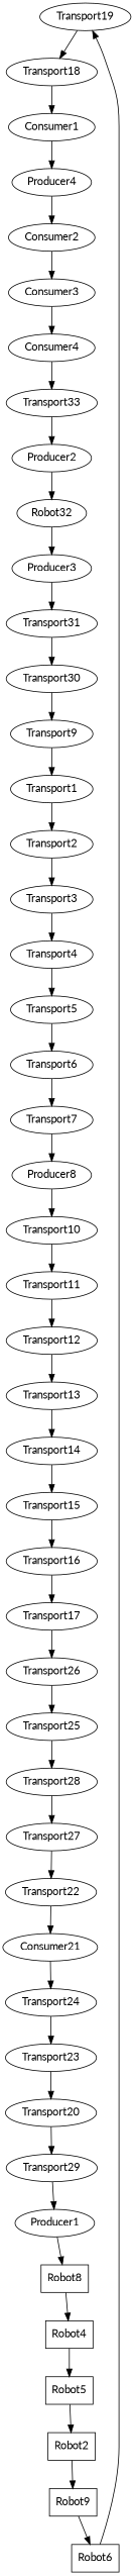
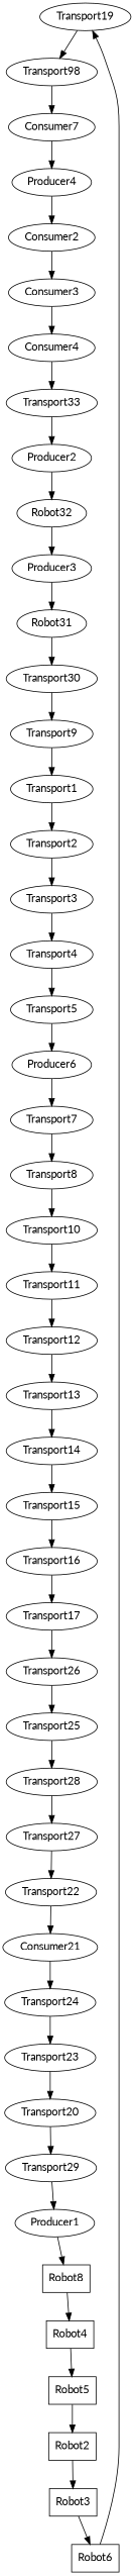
  digraph {
    concentrate=true
    fontname=Lato
    node [fontname=Lato shape=ellipse]
    edge [fontname=Lato]
    Transport19
-   Transport18
-   Consumer1
+   Transport18 [label=Transport98]
+   Consumer1 [label=Consumer7]
    Producer4
    Consumer2
    Consumer3
    Consumer4
    Transport33
    Producer2
    n10 [label=Robot32]
    Producer3
-   Transport31
+   Transport31 [label=Robot31]
    Transport30
    Transport9
    Transport1
    Transport2
    Transport3
    Transport4
    Transport5
-   Transport6
+   Transport6 [label=Producer6]
    Transport7
-   Transport8 [label=Producer8]
+   Transport8
    Transport10
    Transport11
    Transport12
    Transport13
    Transport14
    Transport15
    Transport16
    Transport17
    Transport26
    Transport25
    Transport28
    Transport27
    Transport22
    n36 [label=Consumer21]
    Transport24
    Transport23
    Transport20
    Transport29
    Producer1
    n42 [label=Robot8 shape=record]
    Robot4 [shape=record]
    Robot5 [shape=record]
    Robot2 [shape=record]
-   Robot3 [shape=record label=Robot9]
+   Robot3 [shape=record]
    Robot6 [shape=record]
    Transport19 -> Transport18
    Transport19 -> Transport18
    Transport18 -> Consumer1
    Transport18 -> Consumer1
    Consumer1 -> Producer4
    Consumer1 -> Producer4
    Producer4 -> Consumer2
    Producer4 -> Consumer2
    Consumer2 -> Consumer3
    Consumer2 -> Consumer3
    Consumer3 -> Consumer4
    Consumer3 -> Consumer4
    Consumer4 -> Transport33
    Consumer4 -> Transport33
    Transport33 -> Producer2
    Transport33 -> Producer2
    Producer2 -> n10
    Producer2 -> n10
    n10 -> Producer3
    n10 -> Producer3
    Producer3 -> Transport31
    Producer3 -> Transport31
    Transport31 -> Transport30
    Transport31 -> Transport30
    Transport30 -> Transport9
    Transport30 -> Transport9
    Transport9 -> Transport1
    Transport9 -> Transport1
    Transport1 -> Transport2
    Transport1 -> Transport2
    Transport2 -> Transport3
    Transport2 -> Transport3
    Transport3 -> Transport4
    Transport3 -> Transport4
    Transport4 -> Transport5
    Transport4 -> Transport5
    Transport5 -> Transport6
    Transport5 -> Transport6
    Transport6 -> Transport7
    Transport6 -> Transport7
    Transport7 -> Transport8
    Transport7 -> Transport8
    Transport8 -> Transport10
    Transport8 -> Transport10
    Transport10 -> Transport11
    Transport10 -> Transport11
    Transport11 -> Transport12
    Transport11 -> Transport12
    Transport12 -> Transport13
    Transport12 -> Transport13
    Transport13 -> Transport14
    Transport13 -> Transport14
    Transport14 -> Transport15
    Transport14 -> Transport15
    Transport15 -> Transport16
    Transport15 -> Transport16
    Transport16 -> Transport17
    Transport16 -> Transport17
    Transport17 -> Transport26
    Transport17 -> Transport26
    Transport26 -> Transport25
    Transport26 -> Transport25
    Transport25 -> Transport28
    Transport25 -> Transport28
    Transport28 -> Transport27
    Transport28 -> Transport27
    Transport27 -> Transport22
    Transport27 -> Transport22
    Transport22 -> n36
    Transport22 -> n36
    n36 -> Transport24
    n36 -> Transport24
    Transport24 -> Transport23
    Transport24 -> Transport23
    Transport23 -> Transport20
    Transport23 -> Transport20
    Transport20 -> Transport29
    Transport20 -> Transport29
    Transport29 -> Producer1
    Transport29 -> Producer1
    Producer1 -> n42
    Producer1 -> n42
    n42 -> Robot4
    n42 -> Robot4
    Robot4 -> Robot5
    Robot4 -> Robot5
    Robot5 -> Robot2
    Robot5 -> Robot2
    Robot2 -> Robot3
    Robot2 -> Robot3
    Robot3 -> Robot6
    Robot3 -> Robot6
    Robot6 -> Transport19
    Robot6 -> Transport19
  }
